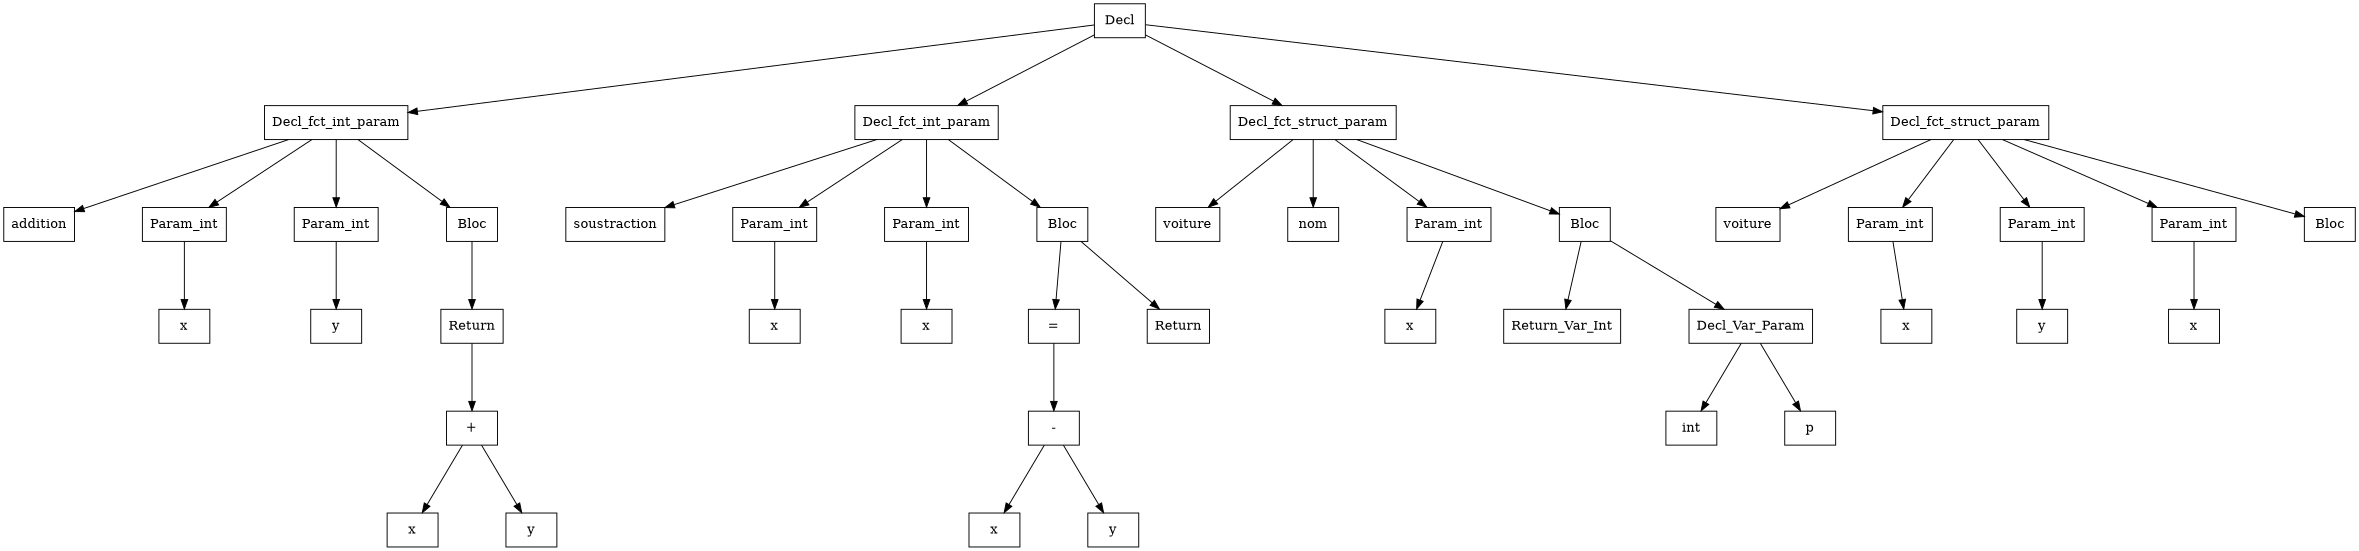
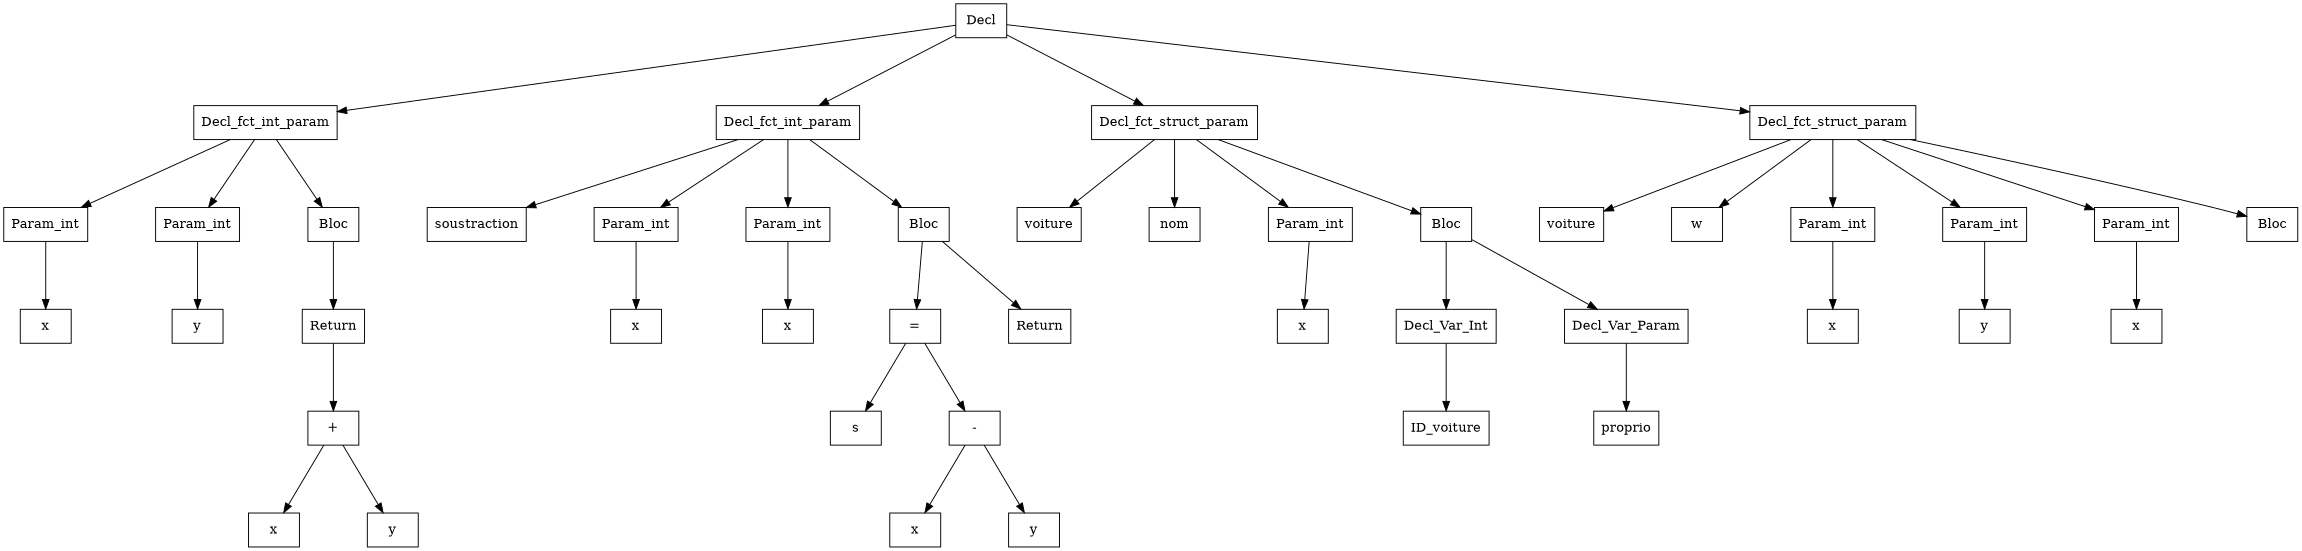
  digraph {
    nodesep=1
    ranksep=1
    node [shape=box]
    n1 [label=Decl]
    n2 [label=Decl_fct_int_param]
    n3 [label=Decl_fct_int_param]
    n4 [label=Decl_fct_struct_param]
    n5 [label=Decl_fct_struct_param]
-   n6 [label=addition]
    n7 [label=Param_int]
    n8 [label=Param_int]
    n9 [label=Bloc]
    n10 [label=soustraction]
    n11 [label=Param_int]
    n12 [label=Param_int]
    n13 [label=Bloc]
    n14 [label=voiture]
    n15 [label=nom]
    n16 [label=Param_int]
    n17 [label=Bloc]
    n18 [label=voiture]
+   n19 [label=w]
    n20 [label=Param_int]
    n21 [label=Param_int]
    n22 [label=Param_int]
    n23 [label=Bloc]
    n24 [label=x]
    n25 [label=y]
    n26 [label=Return]
    n27 [label="+"]
    n28 [label=x]
    n29 [label=y]
    n30 [label=x]
    n31 [label=x]
    n32 [label="="]
    n33 [label=Return]
+   n34 [label=s]
    n35 [label="-"]
    n36 [label=x]
    n37 [label=y]
    n38 [label=x]
-   n39 [label=Return_Var_Int]
+   n39 [label=Decl_Var_Int]
    n40 [label=Decl_Var_Param]
-   n42 [label=int]
-   n43 [label=p]
+   n41 [label=ID_voiture]
+   n42 [label=proprio]
    n44 [label=x]
    n45 [label=y]
    n46 [label=x]
    n1 -> n2
    n1 -> n3
    n1 -> n4
    n1 -> n5
-   n2 -> n6
    n2 -> n7
    n2 -> n8
    n2 -> n9
    n3 -> n10
    n3 -> n11
    n3 -> n12
    n3 -> n13
    n4 -> n14
    n4 -> n15
    n4 -> n16
    n4 -> n17
    n5 -> n18
+   n5 -> n19
    n5 -> n20
    n5 -> n21
    n5 -> n22
    n5 -> n23
    n7 -> n24
    n8 -> n25
    n9 -> n26
    n11 -> n30
    n12 -> n31
    n13 -> n32
    n13 -> n33
    n16 -> n38
    n17 -> n39
    n17 -> n40
    n20 -> n44
    n21 -> n45
    n22 -> n46
    n26 -> n27
    n27 -> n28
    n27 -> n29
+   n32 -> n34
    n32 -> n35
    n35 -> n36
    n35 -> n37
+   n39 -> n41
    n40 -> n42
-   n40 -> n43
  }
